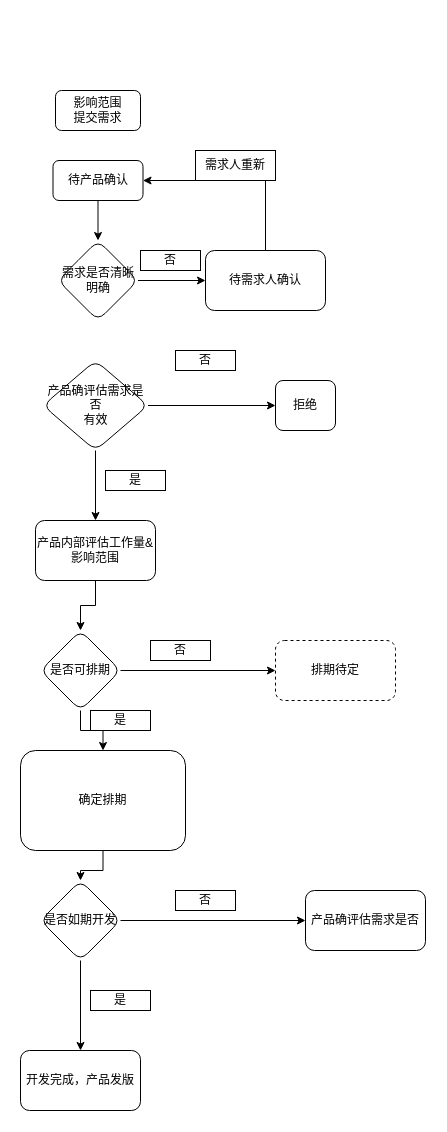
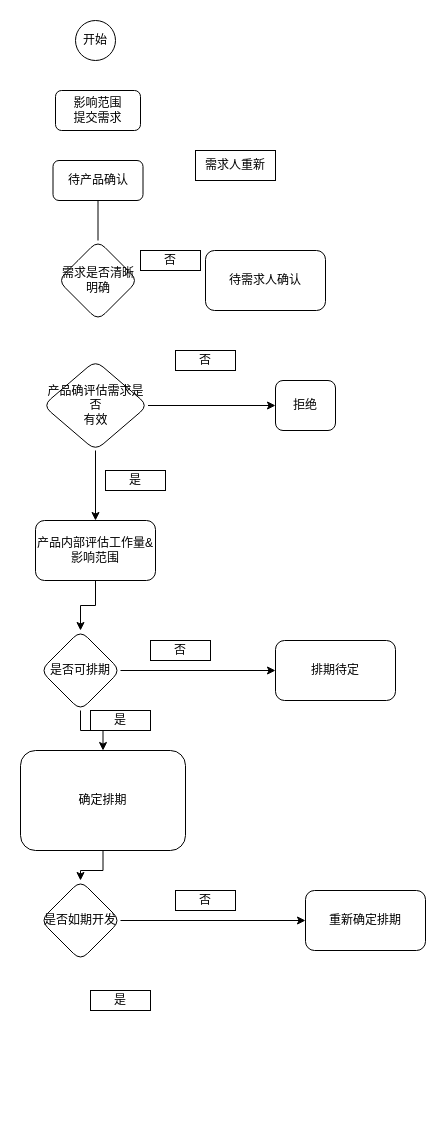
  <mxCell id="0" />
  <mxCell id="1" parent="0" />
- <mxCell id="3" value="" style="edgeStyle=orthogonalEdgeStyle;rounded=0;orthogonalLoop=1;jettySize=auto;html=1;" edge="1" parent="1" source="4" target="30"><mxGeometry relative="1" as="geometry" /></mxCell>
+ <mxCell id="2" value="开始" style="ellipse;whiteSpace=wrap;html=1;aspect=fixed;" vertex="1" parent="1"><mxGeometry x="75" y="20" width="40" height="40" as="geometry" /></mxCell>
+ <mxCell id="3" value="" style="edgeStyle=orthogonalEdgeStyle;rounded=0;orthogonalLoop=1;jettySize=auto;html=1;endArrow=none;" edge="1" parent="1" source="4" target="30"><mxGeometry relative="1" as="geometry" /></mxCell>
  <mxCell id="4" value="待产品确认" style="rounded=1;whiteSpace=wrap;html=1;" vertex="1" parent="1"><mxGeometry x="52.5" y="160" width="90" height="40" as="geometry" /></mxCell>
  <mxCell id="5" value="" style="edgeStyle=orthogonalEdgeStyle;rounded=0;orthogonalLoop=1;jettySize=auto;html=1;" edge="1" parent="1" source="7" target="10"><mxGeometry relative="1" as="geometry" /></mxCell>
  <mxCell id="6" value="" style="edgeStyle=orthogonalEdgeStyle;rounded=0;orthogonalLoop=1;jettySize=auto;html=1;" edge="1" parent="1" source="7" target="12"><mxGeometry relative="1" as="geometry" /></mxCell>
  <mxCell id="7" value="产品确评估需求是否&lt;br&gt;有效" style="rhombus;whiteSpace=wrap;html=1;rounded=1;" vertex="1" parent="1"><mxGeometry x="42.5" y="360" width="105" height="90" as="geometry" /></mxCell>
  <mxCell id="8" value="影响范围&lt;br&gt;提交需求" style="rounded=1;whiteSpace=wrap;html=1;" vertex="1" parent="1"><mxGeometry x="55" y="90" width="85" height="40" as="geometry" /></mxCell>
  <mxCell id="9" value="" style="edgeStyle=orthogonalEdgeStyle;rounded=0;orthogonalLoop=1;jettySize=auto;html=1;" edge="1" parent="1" source="10" target="16"><mxGeometry relative="1" as="geometry" /></mxCell>
  <mxCell id="10" value="产品内部评估工作量&amp;amp;影响范围" style="rounded=1;whiteSpace=wrap;html=1;" vertex="1" parent="1"><mxGeometry x="35" y="520" width="120" height="60" as="geometry" /></mxCell>
  <mxCell id="11" value="是" style="rounded=0;whiteSpace=wrap;html=1;" vertex="1" parent="1"><mxGeometry x="105" y="470" width="60" height="20" as="geometry" /></mxCell>
  <mxCell id="12" value="拒绝" style="whiteSpace=wrap;html=1;rounded=1;" vertex="1" parent="1"><mxGeometry x="275" y="380" width="60" height="50" as="geometry" /></mxCell>
  <mxCell id="13" value="否" style="rounded=0;whiteSpace=wrap;html=1;" vertex="1" parent="1"><mxGeometry x="175" y="350" width="60" height="20" as="geometry" /></mxCell>
  <mxCell id="14" value="" style="edgeStyle=orthogonalEdgeStyle;rounded=0;orthogonalLoop=1;jettySize=auto;html=1;" edge="1" parent="1" source="16" target="17"><mxGeometry relative="1" as="geometry" /></mxCell>
  <mxCell id="15" value="" style="edgeStyle=orthogonalEdgeStyle;rounded=0;orthogonalLoop=1;jettySize=auto;html=1;" edge="1" parent="1" source="16" target="20"><mxGeometry relative="1" as="geometry" /></mxCell>
  <mxCell id="16" value="是否可排期" style="rhombus;whiteSpace=wrap;html=1;rounded=1;" vertex="1" parent="1"><mxGeometry x="40" y="630" width="80" height="80" as="geometry" /></mxCell>
- <mxCell id="17" value="排期待定" style="whiteSpace=wrap;html=1;rounded=1;dashed=1;" vertex="1" parent="1"><mxGeometry x="275" y="640" width="120" height="60" as="geometry" /></mxCell>
+ <mxCell id="17" value="排期待定" style="whiteSpace=wrap;html=1;rounded=1;" vertex="1" parent="1"><mxGeometry x="275" y="640" width="120" height="60" as="geometry" /></mxCell>
  <mxCell id="18" value="否" style="rounded=0;whiteSpace=wrap;html=1;" vertex="1" parent="1"><mxGeometry x="150" y="640" width="60" height="20" as="geometry" /></mxCell>
  <mxCell id="19" value="" style="edgeStyle=orthogonalEdgeStyle;rounded=0;orthogonalLoop=1;jettySize=auto;html=1;" edge="1" parent="1" source="20" target="24"><mxGeometry relative="1" as="geometry" /></mxCell>
  <mxCell id="20" value="确定排期" style="rounded=1;whiteSpace=wrap;html=1;" vertex="1" parent="1"><mxGeometry x="20" y="750" width="165" height="100" as="geometry" /></mxCell>
  <mxCell id="21" value="是" style="rounded=0;whiteSpace=wrap;html=1;" vertex="1" parent="1"><mxGeometry x="90" y="710" width="60" height="20" as="geometry" /></mxCell>
  <mxCell id="22" value="" style="edgeStyle=orthogonalEdgeStyle;rounded=0;orthogonalLoop=1;jettySize=auto;html=1;" edge="1" parent="1" source="24" target="25"><mxGeometry relative="1" as="geometry" /></mxCell>
- <mxCell id="23" value="" style="edgeStyle=orthogonalEdgeStyle;rounded=0;orthogonalLoop=1;jettySize=auto;html=1;" edge="1" parent="1" source="24" target="26"><mxGeometry relative="1" as="geometry" /></mxCell>
  <mxCell id="24" value="是否如期开发" style="rhombus;whiteSpace=wrap;html=1;rounded=1;" vertex="1" parent="1"><mxGeometry x="40" y="880" width="80" height="80" as="geometry" /></mxCell>
- <mxCell id="25" value="产品确评估需求是否" style="rounded=1;whiteSpace=wrap;html=1;" vertex="1" parent="1"><mxGeometry x="305" y="890" width="120" height="60" as="geometry" /></mxCell>
- <mxCell id="26" value="开发完成，产品发版" style="rounded=1;whiteSpace=wrap;html=1;" vertex="1" parent="1"><mxGeometry x="20" y="1050" width="120" height="60" as="geometry" /></mxCell>
+ <mxCell id="25" value="重新确定排期" style="rounded=1;whiteSpace=wrap;html=1;" vertex="1" parent="1"><mxGeometry x="305" y="890" width="120" height="60" as="geometry" /></mxCell>
  <mxCell id="27" value="否" style="rounded=0;whiteSpace=wrap;html=1;" vertex="1" parent="1"><mxGeometry x="175" y="890" width="60" height="20" as="geometry" /></mxCell>
  <mxCell id="28" value="是" style="rounded=0;whiteSpace=wrap;html=1;" vertex="1" parent="1"><mxGeometry x="90" y="990" width="60" height="20" as="geometry" /></mxCell>
- <mxCell id="29" value="" style="edgeStyle=orthogonalEdgeStyle;rounded=0;orthogonalLoop=1;jettySize=auto;html=1;" edge="1" parent="1" source="30" target="32"><mxGeometry relative="1" as="geometry" /></mxCell>
  <mxCell id="30" value="需求是否清晰明确" style="rhombus;whiteSpace=wrap;html=1;rounded=1;" vertex="1" parent="1"><mxGeometry x="57.5" y="240" width="80" height="80" as="geometry" /></mxCell>
- <mxCell id="31" style="edgeStyle=orthogonalEdgeStyle;rounded=0;orthogonalLoop=1;jettySize=auto;html=1;entryX=1;entryY=0.5;entryDx=0;entryDy=0;" edge="1" parent="1" source="32" target="4"><mxGeometry relative="1" as="geometry"><Array as="points"><mxPoint x="265" y="180" /></Array></mxGeometry></mxCell>
  <mxCell id="32" value="待需求人确认" style="whiteSpace=wrap;html=1;rounded=1;" vertex="1" parent="1"><mxGeometry x="205" y="250" width="120" height="60" as="geometry" /></mxCell>
  <mxCell id="33" value="否" style="rounded=0;whiteSpace=wrap;html=1;" vertex="1" parent="1"><mxGeometry x="140" y="250" width="60" height="20" as="geometry" /></mxCell>
  <mxCell id="34" value="需求人重新" style="rounded=0;whiteSpace=wrap;html=1;" vertex="1" parent="1"><mxGeometry x="195" y="150" width="80" height="30" as="geometry" /></mxCell>
